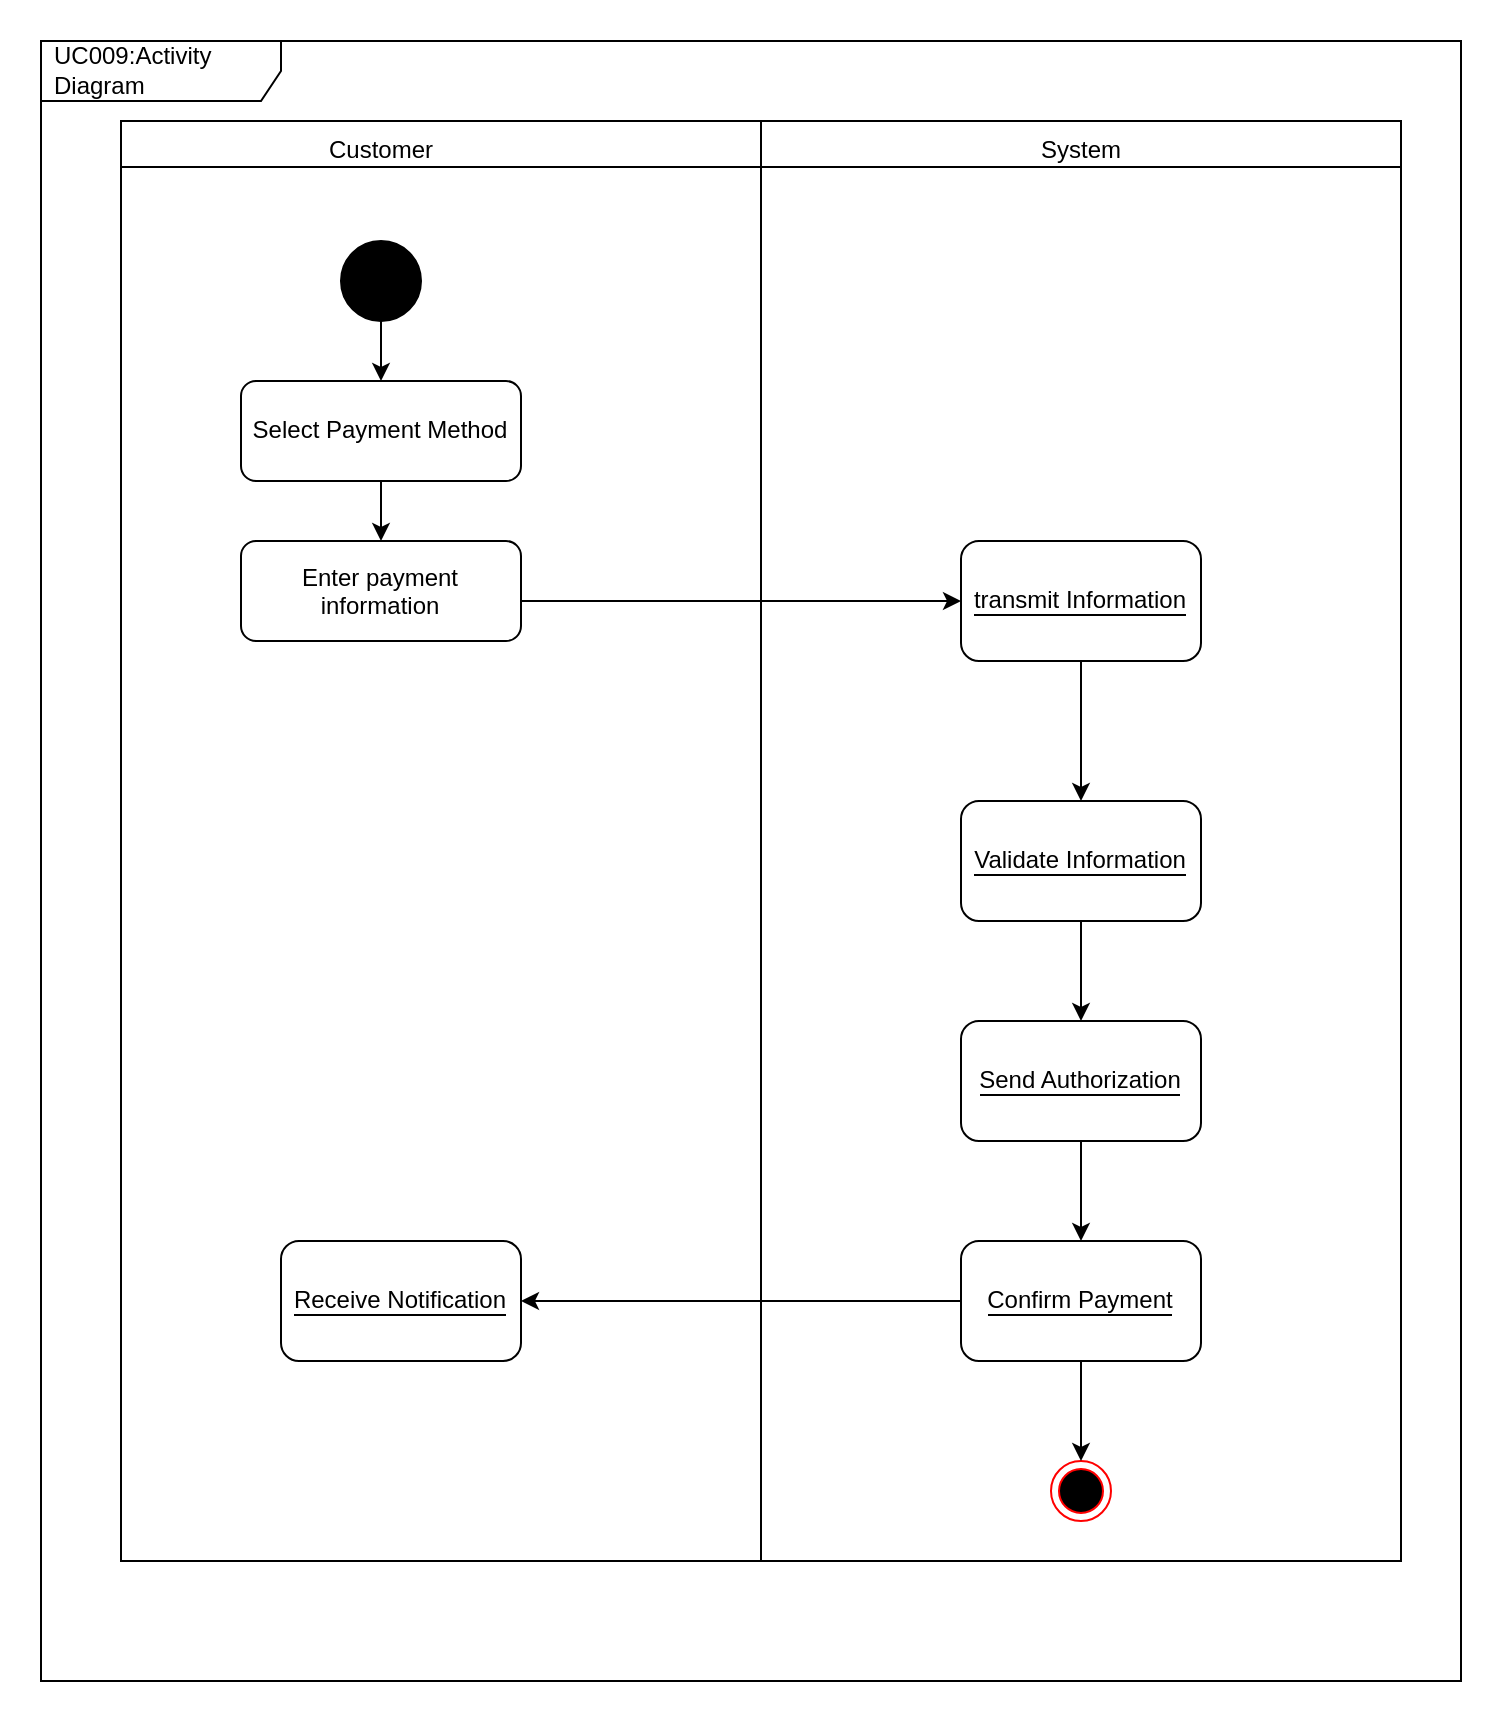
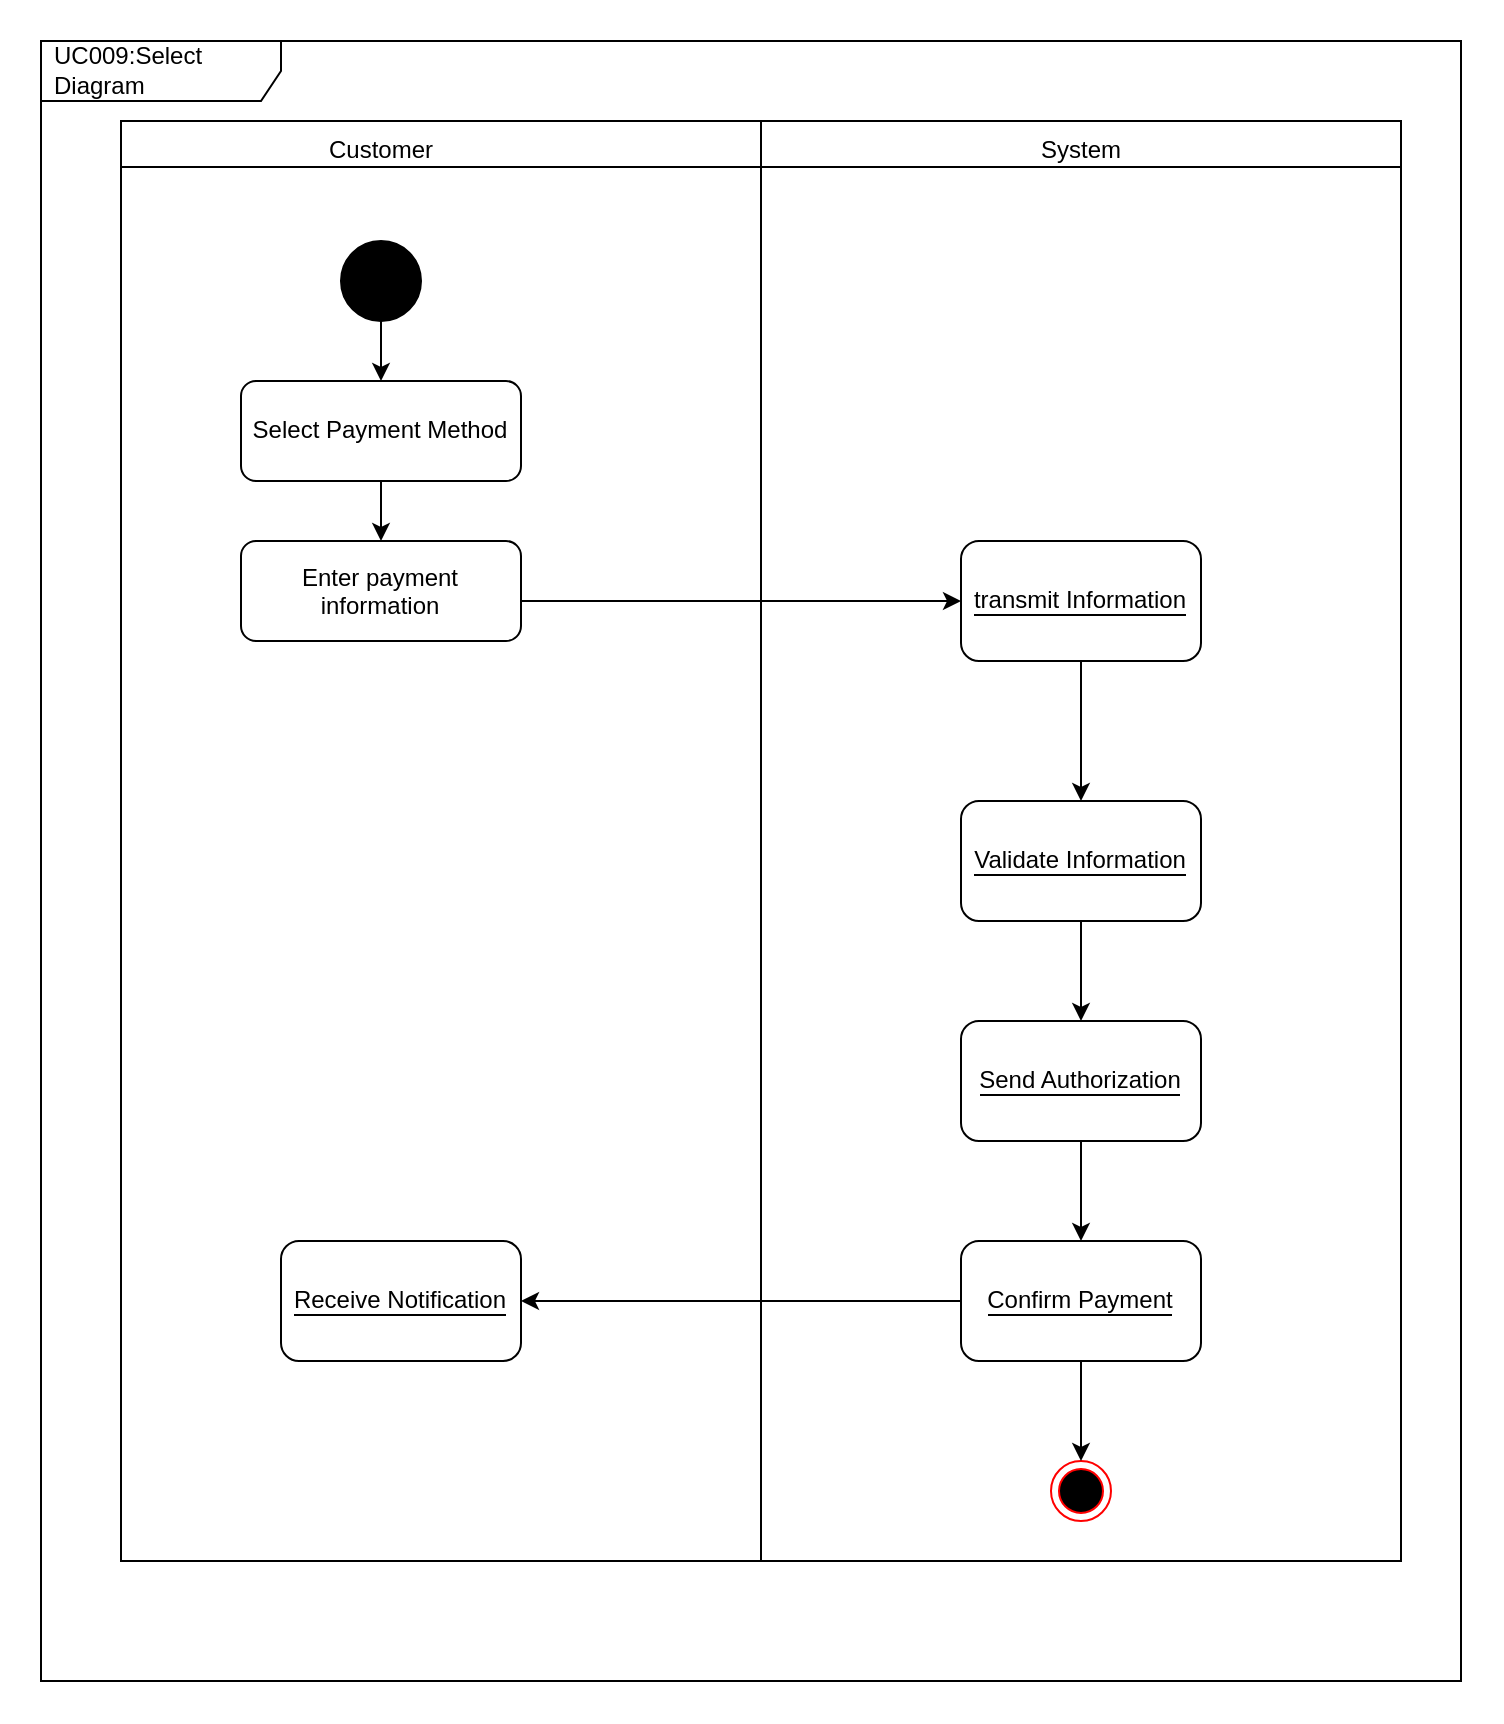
  <mxCell id="0" />
  <mxCell id="1" parent="0" />
  <mxCell id="2" value="&amp;nbsp;" style="swimlane;whiteSpace=wrap;html=1;" vertex="1" parent="1"><mxGeometry x="60" y="60" width="640" height="720" as="geometry" /></mxCell>
  <mxCell id="3" value="Customer" style="text;html=1;align=center;verticalAlign=middle;resizable=0;points=[];autosize=1;strokeColor=none;fillColor=none;" vertex="1" parent="2"><mxGeometry x="90" width="80" height="30" as="geometry" /></mxCell>
  <mxCell id="4" value="System" style="text;html=1;align=center;verticalAlign=middle;resizable=0;points=[];autosize=1;strokeColor=none;fillColor=none;" vertex="1" parent="2"><mxGeometry x="450" width="60" height="30" as="geometry" /></mxCell>
  <mxCell id="5" value="" style="shape=ellipse;html=1;fillColor=strokeColor;fontSize=18;fontColor=#ffffff;" vertex="1" parent="2"><mxGeometry x="110" y="60" width="40" height="40" as="geometry" /></mxCell>
  <mxCell id="6" value="Select Payment Method" style="rounded=1;whiteSpace=wrap;html=1;" vertex="1" parent="2"><mxGeometry x="60" y="130" width="140" height="50" as="geometry" /></mxCell>
  <mxCell id="7" value="&lt;p style=&quot;margin: 0px; font-variant-numeric: normal; font-variant-east-asian: normal; font-stretch: normal; line-height: normal;&quot; class=&quot;p1&quot;&gt;&lt;font style=&quot;background-color: rgb(255, 255, 255);&quot;&gt;Enter payment information&lt;/font&gt;&lt;/p&gt;" style="rounded=1;whiteSpace=wrap;html=1;align=center;" vertex="1" parent="2"><mxGeometry x="60" y="210" width="140" height="50" as="geometry" /></mxCell>
  <mxCell id="8" value="" style="endArrow=classic;html=1;exitX=0.5;exitY=1;exitDx=0;exitDy=0;entryX=0.5;entryY=0;entryDx=0;entryDy=0;" edge="1" parent="2" source="5" target="6"><mxGeometry width="50" height="50" relative="1" as="geometry"><mxPoint x="320" y="280" as="sourcePoint" /><mxPoint x="370" y="230" as="targetPoint" /></mxGeometry></mxCell>
  <mxCell id="9" value="" style="endArrow=classic;html=1;fontColor=#FFFFFF;exitX=0.5;exitY=1;exitDx=0;exitDy=0;entryX=0.5;entryY=0;entryDx=0;entryDy=0;" edge="1" parent="2" source="6" target="7"><mxGeometry width="50" height="50" relative="1" as="geometry"><mxPoint x="320" y="290" as="sourcePoint" /><mxPoint x="370" y="240" as="targetPoint" /><Array as="points" /></mxGeometry></mxCell>
  <mxCell id="10" value="&lt;font color=&quot;#000000&quot;&gt;&lt;span style=&quot;background-color: rgb(255, 255, 255);&quot;&gt;transmit Information&lt;/span&gt;&lt;/font&gt;" style="rounded=1;whiteSpace=wrap;html=1;labelBackgroundColor=#000000;fontColor=#FFFFFF;" vertex="1" parent="2"><mxGeometry x="420" y="210" width="120" height="60" as="geometry" /></mxCell>
  <mxCell id="11" value="" style="endArrow=classic;html=1;fontColor=#FFFFFF;exitX=0.5;exitY=1;exitDx=0;exitDy=0;entryX=0.5;entryY=0;entryDx=0;entryDy=0;" edge="1" parent="2" source="10"><mxGeometry width="50" height="50" relative="1" as="geometry"><mxPoint x="480" y="300" as="sourcePoint" /><mxPoint x="480" y="340" as="targetPoint" /></mxGeometry></mxCell>
  <mxCell id="12" value="&lt;font style=&quot;background-color: rgb(255, 255, 255);&quot; color=&quot;#000000&quot;&gt;Send Authorization&lt;/font&gt;" style="rounded=1;whiteSpace=wrap;html=1;labelBackgroundColor=#000000;fontColor=#FFFFFF;" vertex="1" parent="2"><mxGeometry x="420" y="450" width="120" height="60" as="geometry" /></mxCell>
  <mxCell id="13" value="" style="endArrow=classic;html=1;fontColor=#FFFFFF;exitX=0.5;exitY=1;exitDx=0;exitDy=0;entryX=0.5;entryY=0;entryDx=0;entryDy=0;" edge="1" parent="2" target="12"><mxGeometry width="50" height="50" relative="1" as="geometry"><mxPoint x="480" y="400" as="sourcePoint" /><mxPoint x="370" y="350" as="targetPoint" /></mxGeometry></mxCell>
  <mxCell id="14" value="&lt;div style=&quot;&quot;&gt;&lt;font color=&quot;#000000&quot;&gt;&lt;span style=&quot;background-color: rgb(255, 255, 255);&quot;&gt;Receive Notification&lt;/span&gt;&lt;/font&gt;&lt;/div&gt;" style="rounded=1;whiteSpace=wrap;html=1;labelBackgroundColor=#000000;fontColor=#FFFFFF;gradientColor=none;align=center;" vertex="1" parent="2"><mxGeometry x="80" y="560" width="120" height="60" as="geometry" /></mxCell>
  <mxCell id="15" value="&lt;font style=&quot;background-color: rgb(255, 255, 255);&quot; color=&quot;#000000&quot;&gt;Confirm Payment&lt;/font&gt;" style="rounded=1;whiteSpace=wrap;html=1;labelBackgroundColor=#000000;fontColor=#FFFFFF;" vertex="1" parent="2"><mxGeometry x="420" y="560" width="120" height="60" as="geometry" /></mxCell>
  <mxCell id="16" value="" style="ellipse;html=1;shape=endState;fillColor=#000000;strokeColor=#ff0000;labelBackgroundColor=#000000;fontColor=#FFFFFF;" vertex="1" parent="2"><mxGeometry x="465" y="670" width="30" height="30" as="geometry" /></mxCell>
  <mxCell id="17" value="" style="endArrow=classic;html=1;fontColor=#FFFFFF;exitX=0.5;exitY=1;exitDx=0;exitDy=0;entryX=0.5;entryY=0;entryDx=0;entryDy=0;" edge="1" parent="2" source="15" target="16"><mxGeometry width="50" height="50" relative="1" as="geometry"><mxPoint x="320" y="480" as="sourcePoint" /><mxPoint x="370" y="430" as="targetPoint" /></mxGeometry></mxCell>
  <mxCell id="18" value="&lt;span style=&quot;background-color: rgb(255, 255, 255);&quot;&gt;&lt;font color=&quot;#000000&quot;&gt;Validate Information&lt;/font&gt;&lt;/span&gt;" style="rounded=1;whiteSpace=wrap;html=1;labelBackgroundColor=#000000;fontColor=#FFFFFF;" vertex="1" parent="2"><mxGeometry x="420" y="340" width="120" height="60" as="geometry" /></mxCell>
  <mxCell id="19" value="" style="endArrow=classic;html=1;entryX=0;entryY=0.5;entryDx=0;entryDy=0;" edge="1" parent="2" target="10"><mxGeometry width="50" height="50" relative="1" as="geometry"><mxPoint x="200" y="240" as="sourcePoint" /><mxPoint x="400" y="420" as="targetPoint" /></mxGeometry></mxCell>
  <mxCell id="20" value="" style="endArrow=classic;html=1;exitX=0.5;exitY=1;exitDx=0;exitDy=0;entryX=0.5;entryY=0;entryDx=0;entryDy=0;" edge="1" parent="2" source="12" target="15"><mxGeometry width="50" height="50" relative="1" as="geometry"><mxPoint x="350" y="470" as="sourcePoint" /><mxPoint x="400" y="420" as="targetPoint" /></mxGeometry></mxCell>
  <mxCell id="21" value="" style="endArrow=classic;html=1;exitX=0;exitY=0.5;exitDx=0;exitDy=0;entryX=1;entryY=0.5;entryDx=0;entryDy=0;" edge="1" parent="2" source="15" target="14"><mxGeometry width="50" height="50" relative="1" as="geometry"><mxPoint x="350" y="470" as="sourcePoint" /><mxPoint x="400" y="420" as="targetPoint" /></mxGeometry></mxCell>
  <mxCell id="22" value="" style="endArrow=none;html=1;entryX=0.5;entryY=0;entryDx=0;entryDy=0;exitX=0.5;exitY=1;exitDx=0;exitDy=0;" edge="1" parent="1" source="2" target="2"><mxGeometry width="50" height="50" relative="1" as="geometry"><mxPoint x="290" y="380" as="sourcePoint" /><mxPoint x="340" y="330" as="targetPoint" /></mxGeometry></mxCell>
  <mxCell id="23" value="Start" style="text;html=1;align=center;verticalAlign=middle;resizable=0;points=[];autosize=1;strokeColor=none;fillColor=none;fontColor=#FFFFFF;" vertex="1" parent="1"><mxGeometry x="315" y="145" width="50" height="30" as="geometry" /></mxCell>
  <mxCell id="24" value="End&lt;br&gt;" style="text;html=1;align=center;verticalAlign=middle;resizable=0;points=[];autosize=1;strokeColor=none;fillColor=none;fontColor=#FFFFFF;" vertex="1" parent="1"><mxGeometry x="500" y="700" width="40" height="30" as="geometry" /></mxCell>
- <mxCell id="25" value="UC009:Activity Diagram" style="shape=umlFrame;whiteSpace=wrap;html=1;width=120;height=30;boundedLbl=1;verticalAlign=middle;align=left;spacingLeft=5;" vertex="1" parent="1"><mxGeometry x="20" y="20" width="710" height="820" as="geometry" /></mxCell>
+ <mxCell id="25" value="UC009:Select Diagram" style="shape=umlFrame;whiteSpace=wrap;html=1;width=120;height=30;boundedLbl=1;verticalAlign=middle;align=left;spacingLeft=5;" vertex="1" parent="1"><mxGeometry x="20" y="20" width="710" height="820" as="geometry" /></mxCell>
